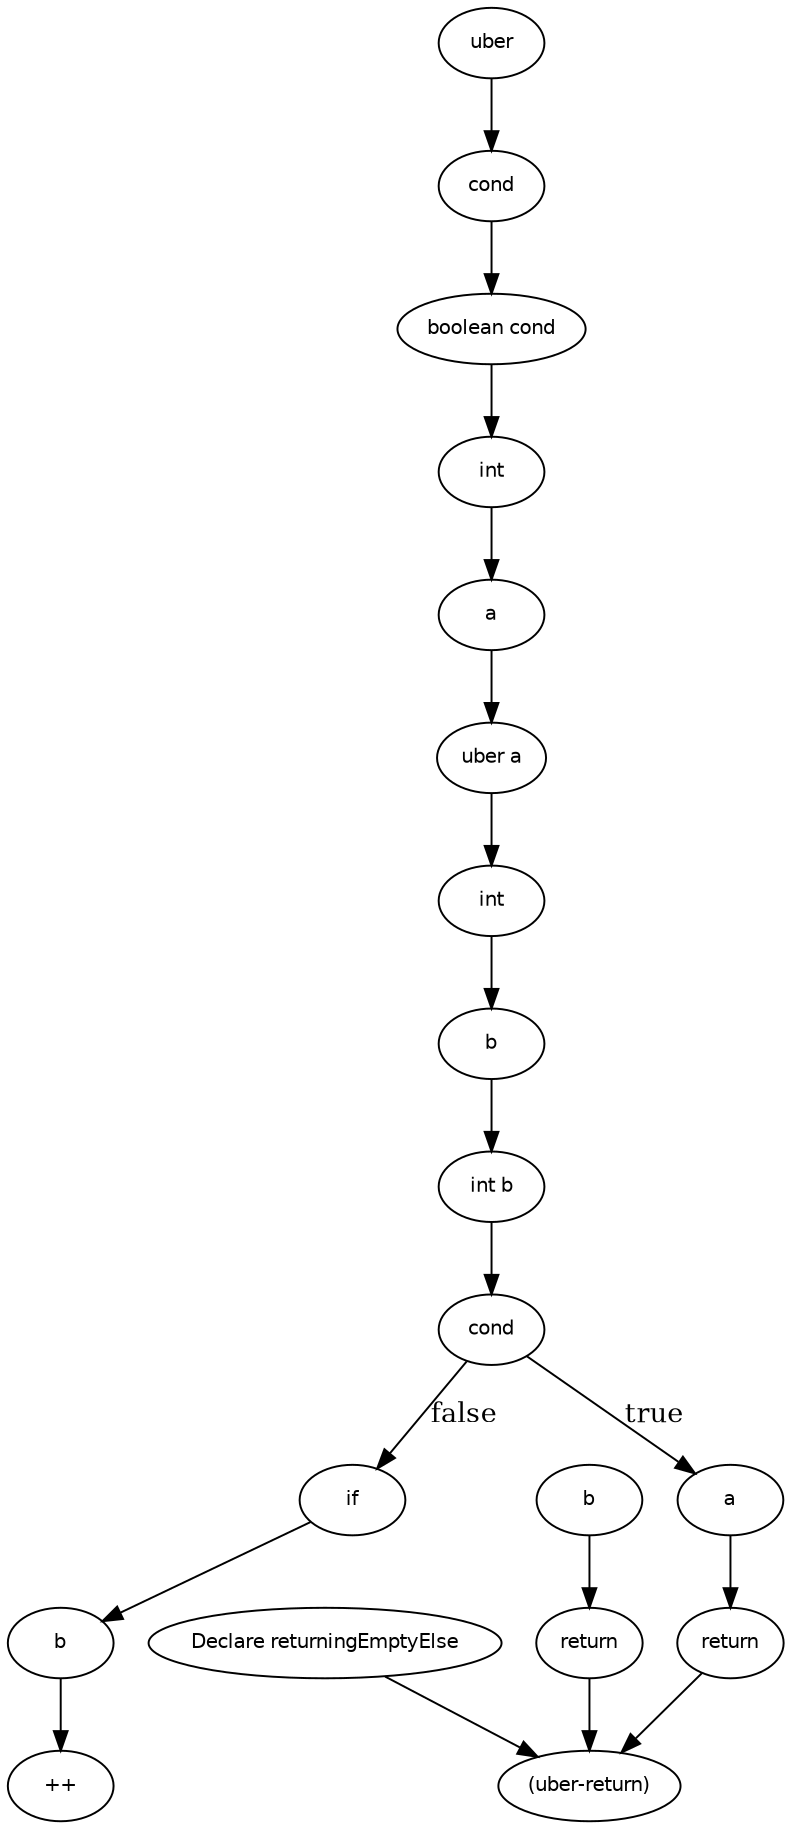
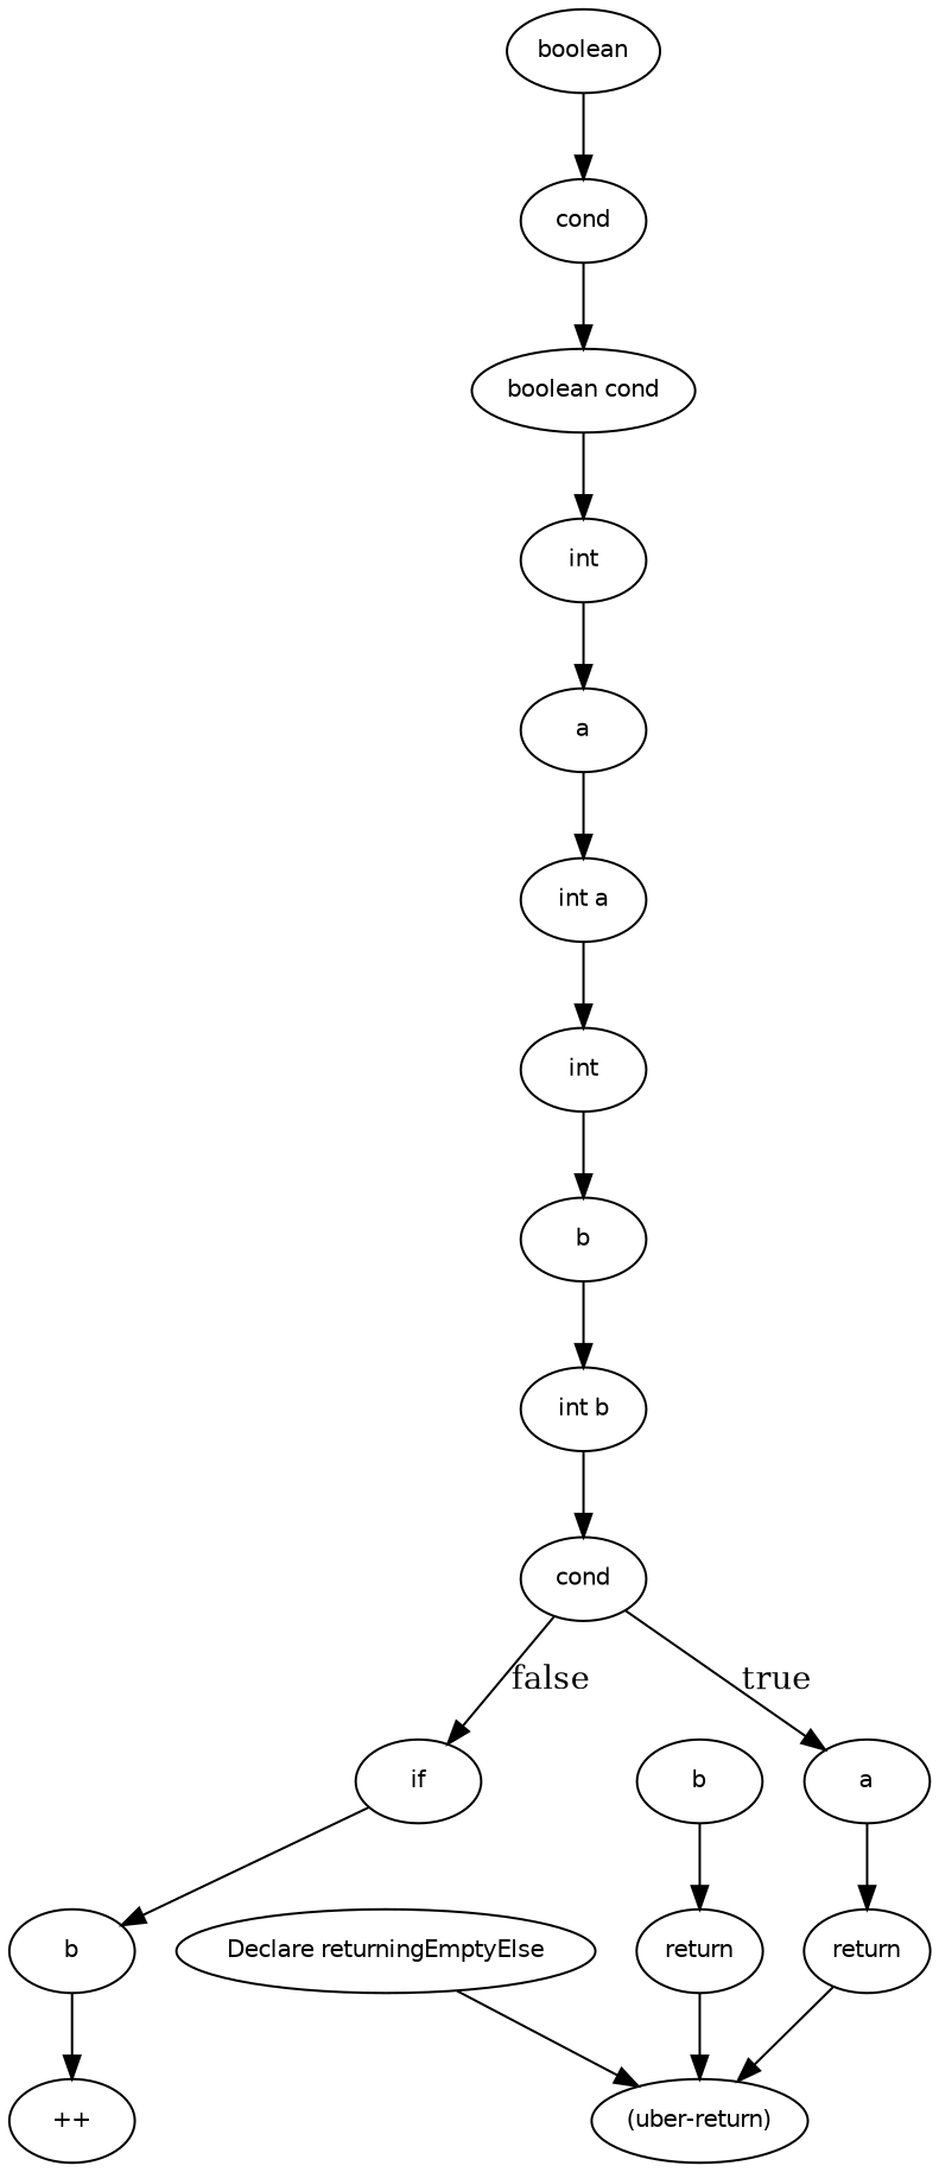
  digraph {
    node [fontname=Helvetica fontsize=10]
    n1 [label=return]
    n2 [label="(uber-return)"]
    n3 [label=b]
    n4 [label="++"]
    n5 [label=b]
    n6 [label=a]
    n7 [label=return]
    n8 [label=cond]
    n9 [label=if]
    n10 [label=b]
    n11 [label="int b"]
    n12 [label=int]
    n13 [label=a]
-   n14 [label="uber a"]
+   n14 [label="int a"]
    n15 [label=int]
    n16 [label=cond]
    n17 [label="boolean cond"]
-   n18 [label=uber]
+   n18 [label=boolean]
    n19 [label="Declare returningEmptyElse"]
    n1 -> n2
    n3 -> n4
    n5 -> n1
    n6 -> n7
    n7 -> n2
    n8 -> n6 [label=true]
    n8 -> n9 [label=false]
    n9 -> n3
    n10 -> n11
    n11 -> n8
    n12 -> n10
    n13 -> n14
    n14 -> n12
    n15 -> n13
    n16 -> n17
    n17 -> n15
    n18 -> n16
    n19 -> n2
  }
